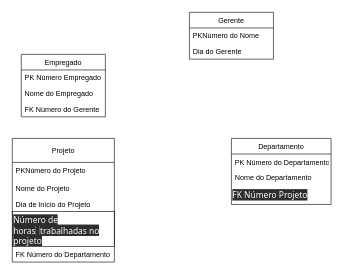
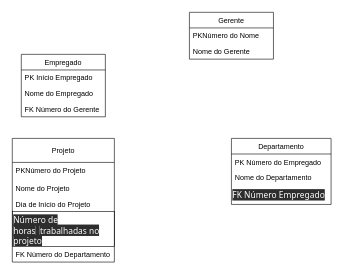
  <mxCell id="0" />
  <mxCell id="1" parent="0" />
  <mxCell id="2" value="Empregado" style="swimlane;fontStyle=0;childLayout=stackLayout;horizontal=1;startSize=26;horizontalStack=0;resizeParent=1;resizeParentMax=0;resizeLast=0;collapsible=1;marginBottom=0;" parent="1" vertex="1"><mxGeometry x="35" y="90" width="140" height="104" as="geometry" /></mxCell>
- <mxCell id="3" value="PK Número Empregado" style="text;strokeColor=none;fillColor=none;align=left;verticalAlign=top;spacingLeft=4;spacingRight=4;overflow=hidden;rotatable=0;points=[[0,0.5],[1,0.5]];portConstraint=eastwest;" parent="2" vertex="1"><mxGeometry y="26" width="140" height="26" as="geometry" /></mxCell>
+ <mxCell id="3" value="PK Início Empregado" style="text;strokeColor=none;fillColor=none;align=left;verticalAlign=top;spacingLeft=4;spacingRight=4;overflow=hidden;rotatable=0;points=[[0,0.5],[1,0.5]];portConstraint=eastwest;" parent="2" vertex="1"><mxGeometry y="26" width="140" height="26" as="geometry" /></mxCell>
  <mxCell id="4" value="Nome do Empregado" style="text;strokeColor=none;fillColor=none;align=left;verticalAlign=top;spacingLeft=4;spacingRight=4;overflow=hidden;rotatable=0;points=[[0,0.5],[1,0.5]];portConstraint=eastwest;" parent="2" vertex="1"><mxGeometry y="52" width="140" height="26" as="geometry" /></mxCell>
  <mxCell id="5" value="FK Número do Gerente" style="text;strokeColor=none;fillColor=none;align=left;verticalAlign=top;spacingLeft=4;spacingRight=4;overflow=hidden;rotatable=0;points=[[0,0.5],[1,0.5]];portConstraint=eastwest;" parent="2" vertex="1"><mxGeometry y="78" width="140" height="26" as="geometry" /></mxCell>
  <mxCell id="6" value="Gerente" style="swimlane;fontStyle=0;childLayout=stackLayout;horizontal=1;startSize=26;fillColor=none;horizontalStack=0;resizeParent=1;resizeParentMax=0;resizeLast=0;collapsible=1;marginBottom=0;" parent="1" vertex="1"><mxGeometry x="315" y="20" width="140" height="78" as="geometry" /></mxCell>
  <mxCell id="7" value="PKNúmero do Nome" style="text;strokeColor=none;fillColor=none;align=left;verticalAlign=top;spacingLeft=4;spacingRight=4;overflow=hidden;rotatable=0;points=[[0,0.5],[1,0.5]];portConstraint=eastwest;" parent="6" vertex="1"><mxGeometry y="26" width="140" height="26" as="geometry" /></mxCell>
- <mxCell id="8" value="Dia do Gerente" style="text;strokeColor=none;fillColor=none;align=left;verticalAlign=top;spacingLeft=4;spacingRight=4;overflow=hidden;rotatable=0;points=[[0,0.5],[1,0.5]];portConstraint=eastwest;" parent="6" vertex="1"><mxGeometry y="52" width="140" height="26" as="geometry" /></mxCell>
+ <mxCell id="8" value="Nome do Gerente" style="text;strokeColor=none;fillColor=none;align=left;verticalAlign=top;spacingLeft=4;spacingRight=4;overflow=hidden;rotatable=0;points=[[0,0.5],[1,0.5]];portConstraint=eastwest;" parent="6" vertex="1"><mxGeometry y="52" width="140" height="26" as="geometry" /></mxCell>
  <mxCell id="9" value="Projeto" style="swimlane;fontStyle=0;childLayout=stackLayout;horizontal=1;startSize=40;fillColor=none;horizontalStack=0;resizeParent=1;resizeParentMax=0;resizeLast=0;collapsible=1;marginBottom=0;rotation=0;" parent="1" vertex="1"><mxGeometry x="20" y="230" width="170" height="206" as="geometry"><mxRectangle x="170" y="320" width="70" height="26" as="alternateBounds" /></mxGeometry></mxCell>
  <mxCell id="10" value="PKNúmero do Projeto" style="text;strokeColor=none;fillColor=none;align=left;verticalAlign=top;spacingLeft=4;spacingRight=4;overflow=hidden;rotatable=0;points=[[0,0.5],[1,0.5]];portConstraint=eastwest;rotation=0;" parent="9" vertex="1"><mxGeometry y="40" width="170" height="30" as="geometry" /></mxCell>
  <mxCell id="11" value="Nome do Projeto" style="text;strokeColor=none;fillColor=none;align=left;verticalAlign=top;spacingLeft=4;spacingRight=4;overflow=hidden;rotatable=0;points=[[0,0.5],[1,0.5]];portConstraint=eastwest;rotation=0;" parent="9" vertex="1"><mxGeometry y="70" width="170" height="26" as="geometry" /></mxCell>
  <mxCell id="12" value="Dia de Início do Projeto" style="text;strokeColor=none;fillColor=none;align=left;verticalAlign=top;spacingLeft=4;spacingRight=4;overflow=hidden;rotatable=0;points=[[0,0.5],[1,0.5]];portConstraint=eastwest;rotation=0;" parent="9" vertex="1"><mxGeometry y="96" width="170" height="26" as="geometry" /></mxCell>
  <mxCell id="13" value="&lt;span style=&quot;color: rgb(255 , 255 , 255) ; font-family: &amp;#34;segoe ui web&amp;#34; , &amp;#34;segoe ui&amp;#34; , &amp;#34;segoe wp&amp;#34; , &amp;#34;segoe ui emoji&amp;#34; , &amp;#34;tahoma&amp;#34; , &amp;#34;arial&amp;#34; , sans-serif ; font-size: 14px ; background-color: rgb(45 , 45 , 45)&quot;&gt;Número de horas&lt;/span&gt;&lt;span style=&quot;box-sizing: border-box ; color: rgb(255 , 255 , 255) ; font-family: &amp;#34;segoe ui web&amp;#34; , &amp;#34;segoe ui&amp;#34; , &amp;#34;segoe wp&amp;#34; , &amp;#34;segoe ui emoji&amp;#34; , &amp;#34;tahoma&amp;#34; , &amp;#34;arial&amp;#34; , sans-serif ; font-size: 14px ; background-color: rgb(45 , 45 , 45)&quot;&gt;&amp;nbsp;&amp;nbsp;&lt;/span&gt;&lt;span style=&quot;color: rgb(255 , 255 , 255) ; font-family: &amp;#34;segoe ui web&amp;#34; , &amp;#34;segoe ui&amp;#34; , &amp;#34;segoe wp&amp;#34; , &amp;#34;segoe ui emoji&amp;#34; , &amp;#34;tahoma&amp;#34; , &amp;#34;arial&amp;#34; , sans-serif ; font-size: 14px ; background-color: rgb(45 , 45 , 45)&quot;&gt;trabalhadas no projeto&lt;/span&gt;" style="whiteSpace=wrap;html=1;fillColor=none;gradientColor=none;align=left;verticalAlign=top;" parent="9" vertex="1"><mxGeometry y="122" width="170" height="58" as="geometry" /></mxCell>
  <mxCell id="14" value="FK Número do Departamento" style="text;strokeColor=none;fillColor=none;align=left;verticalAlign=top;spacingLeft=4;spacingRight=4;overflow=hidden;rotatable=0;points=[[0,0.5],[1,0.5]];portConstraint=eastwest;rotation=0;" parent="9" vertex="1"><mxGeometry y="180" width="170" height="26" as="geometry" /></mxCell>
  <mxCell id="15" value="Departamento" style="swimlane;fontStyle=0;childLayout=stackLayout;horizontal=1;startSize=26;fillColor=none;horizontalStack=0;resizeParent=1;resizeParentMax=0;resizeLast=0;collapsible=1;marginBottom=0;align=center;verticalAlign=top;" parent="1" vertex="1"><mxGeometry x="385" y="230" width="166" height="110" as="geometry" /></mxCell>
- <mxCell id="16" value="PK Número do Departamento" style="text;strokeColor=none;fillColor=none;align=left;verticalAlign=top;spacingLeft=4;spacingRight=4;overflow=hidden;rotatable=0;points=[[0,0.5],[1,0.5]];portConstraint=eastwest;" parent="15" vertex="1"><mxGeometry y="26" width="166" height="26" as="geometry" /></mxCell>
+ <mxCell id="16" value="PK Número do Empregado" style="text;strokeColor=none;fillColor=none;align=left;verticalAlign=top;spacingLeft=4;spacingRight=4;overflow=hidden;rotatable=0;points=[[0,0.5],[1,0.5]];portConstraint=eastwest;" parent="15" vertex="1"><mxGeometry y="26" width="166" height="26" as="geometry" /></mxCell>
  <mxCell id="17" value="Nome do Departamento&#10;" style="text;strokeColor=none;fillColor=none;align=left;verticalAlign=top;spacingLeft=4;spacingRight=4;overflow=hidden;rotatable=0;points=[[0,0.5],[1,0.5]];portConstraint=eastwest;direction=west;" parent="15" vertex="1"><mxGeometry y="52" width="166" height="28" as="geometry" /></mxCell>
- <mxCell id="18" value="&lt;font color=&quot;#ffffff&quot; face=&quot;segoe ui web, segoe ui, segoe wp, segoe ui emoji, tahoma, arial, sans-serif&quot;&gt;&lt;span style=&quot;font-size: 14px ; background-color: rgb(45 , 45 , 45)&quot;&gt;FK Número Projeto&lt;/span&gt;&lt;/font&gt;" style="text;whiteSpace=wrap;html=1;" parent="15" vertex="1"><mxGeometry y="80" width="166" height="30" as="geometry" /></mxCell>
+ <mxCell id="18" value="&lt;font color=&quot;#ffffff&quot; face=&quot;segoe ui web, segoe ui, segoe wp, segoe ui emoji, tahoma, arial, sans-serif&quot;&gt;&lt;span style=&quot;font-size: 14px ; background-color: rgb(45 , 45 , 45)&quot;&gt;FK Número Empregado&lt;/span&gt;&lt;/font&gt;" style="text;whiteSpace=wrap;html=1;" parent="15" vertex="1"><mxGeometry y="80" width="166" height="30" as="geometry" /></mxCell>
